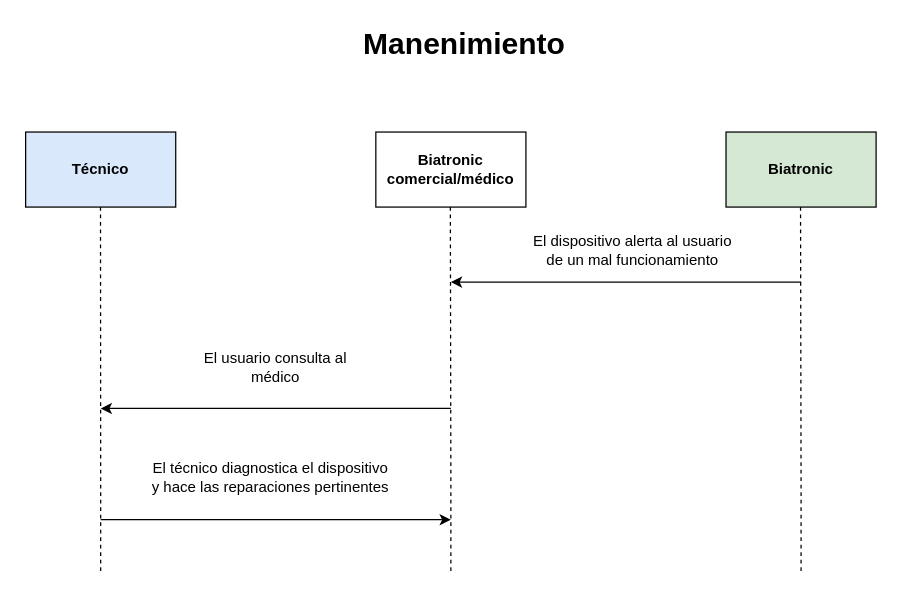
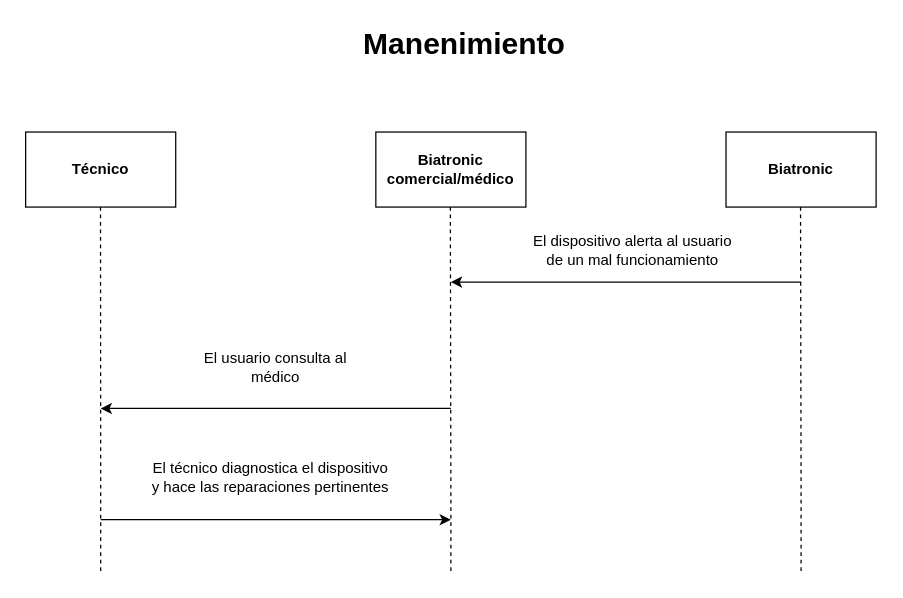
  <mxCell id="0" />
  <mxCell id="1" parent="0" />
- <mxCell id="2" value="&lt;b&gt;Técnico&lt;/b&gt;" style="rounded=0;whiteSpace=wrap;html=1;fillColor=#dae8fc;" vertex="1" parent="1"><mxGeometry x="20" y="105" width="120" height="60" as="geometry" /></mxCell>
+ <mxCell id="2" value="&lt;b&gt;Técnico&lt;/b&gt;" style="rounded=0;whiteSpace=wrap;html=1;" vertex="1" parent="1"><mxGeometry x="20" y="105" width="120" height="60" as="geometry" /></mxCell>
  <mxCell id="3" value="&lt;b&gt;Biatronic comercial/médico&lt;/b&gt;" style="rounded=0;whiteSpace=wrap;html=1;" vertex="1" parent="1"><mxGeometry x="300" y="105" width="120" height="60" as="geometry" /></mxCell>
- <mxCell id="4" value="&lt;b&gt;Biatronic&lt;/b&gt;" style="rounded=0;whiteSpace=wrap;html=1;fillColor=#d5e8d4;" vertex="1" parent="1"><mxGeometry x="580" y="105" width="120" height="60" as="geometry" /></mxCell>
+ <mxCell id="4" value="&lt;b&gt;Biatronic&lt;/b&gt;" style="rounded=0;whiteSpace=wrap;html=1;" vertex="1" parent="1"><mxGeometry x="580" y="105" width="120" height="60" as="geometry" /></mxCell>
  <mxCell id="5" value="" style="endArrow=none;dashed=1;html=1;rounded=0;edgeStyle=orthogonalEdgeStyle;" edge="1" parent="1"><mxGeometry width="50" height="50" relative="1" as="geometry"><mxPoint x="80" y="456" as="sourcePoint" /><mxPoint x="79.86" y="165" as="targetPoint" /><Array as="points"><mxPoint x="80" y="386" /><mxPoint x="80" y="386" /></Array></mxGeometry></mxCell>
  <mxCell id="6" value="" style="endArrow=none;dashed=1;html=1;rounded=0;edgeStyle=orthogonalEdgeStyle;" edge="1" parent="1"><mxGeometry width="50" height="50" relative="1" as="geometry"><mxPoint x="360" y="456" as="sourcePoint" /><mxPoint x="359.58" y="165" as="targetPoint" /><Array as="points"><mxPoint x="360" y="386" /><mxPoint x="360" y="386" /></Array></mxGeometry></mxCell>
  <mxCell id="7" value="" style="endArrow=none;dashed=1;html=1;rounded=0;edgeStyle=orthogonalEdgeStyle;" edge="1" parent="1"><mxGeometry width="50" height="50" relative="1" as="geometry"><mxPoint x="640" y="456" as="sourcePoint" /><mxPoint x="639.58" y="165" as="targetPoint" /><Array as="points"><mxPoint x="640" y="386" /><mxPoint x="640" y="386" /></Array></mxGeometry></mxCell>
  <mxCell id="8" value="" style="endArrow=classic;html=1;rounded=0;edgeStyle=orthogonalEdgeStyle;" edge="1" parent="1"><mxGeometry width="50" height="50" relative="1" as="geometry"><mxPoint x="640" y="225" as="sourcePoint" /><mxPoint x="360" y="225" as="targetPoint" /></mxGeometry></mxCell>
  <mxCell id="9" value="&lt;h1&gt;Manenimiento&lt;/h1&gt;" style="text;html=1;strokeColor=none;fillColor=none;align=center;verticalAlign=middle;whiteSpace=wrap;rounded=0;" vertex="1" parent="1"><mxGeometry x="246" y="20" width="250" height="30" as="geometry" /></mxCell>
  <mxCell id="10" value="El dispositivo alerta al usuario de un mal funcionamiento" style="text;html=1;strokeColor=none;fillColor=none;align=center;verticalAlign=middle;whiteSpace=wrap;rounded=0;" vertex="1" parent="1"><mxGeometry x="422.5" y="185" width="165" height="30" as="geometry" /></mxCell>
  <mxCell id="11" value="El usuario consulta al médico" style="text;html=1;strokeColor=none;fillColor=none;align=center;verticalAlign=middle;whiteSpace=wrap;rounded=0;" vertex="1" parent="1"><mxGeometry x="146" y="278" width="148" height="30" as="geometry" /></mxCell>
  <mxCell id="12" value="" style="endArrow=classic;html=1;rounded=0;edgeStyle=orthogonalEdgeStyle;" edge="1" parent="1"><mxGeometry width="50" height="50" relative="1" as="geometry"><mxPoint x="80" y="415" as="sourcePoint" /><mxPoint x="360" y="415" as="targetPoint" /></mxGeometry></mxCell>
  <mxCell id="13" value="El técnico diagnostica el dispositivo y hace las reparaciones pertinentes" style="text;html=1;strokeColor=none;fillColor=none;align=center;verticalAlign=middle;whiteSpace=wrap;rounded=0;" vertex="1" parent="1"><mxGeometry x="118" y="366" width="195.5" height="30" as="geometry" /></mxCell>
  <mxCell id="14" value="" style="endArrow=classic;html=1;rounded=0;edgeStyle=orthogonalEdgeStyle;" edge="1" parent="1"><mxGeometry width="50" height="50" relative="1" as="geometry"><mxPoint x="360" y="326" as="sourcePoint" /><mxPoint x="80" y="326" as="targetPoint" /></mxGeometry></mxCell>
